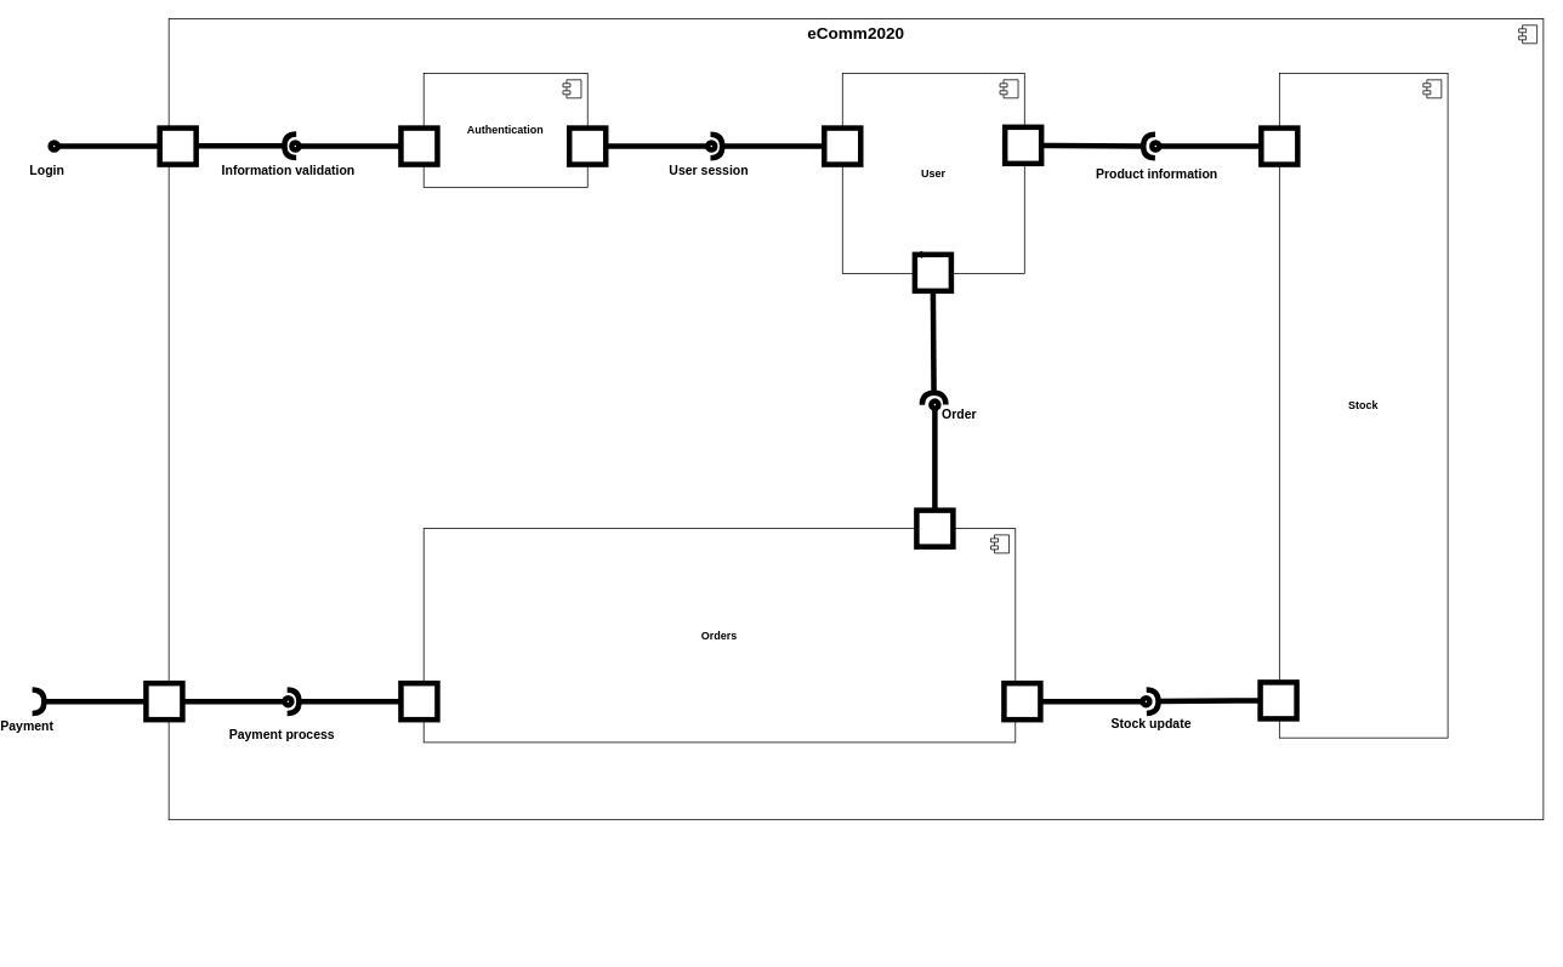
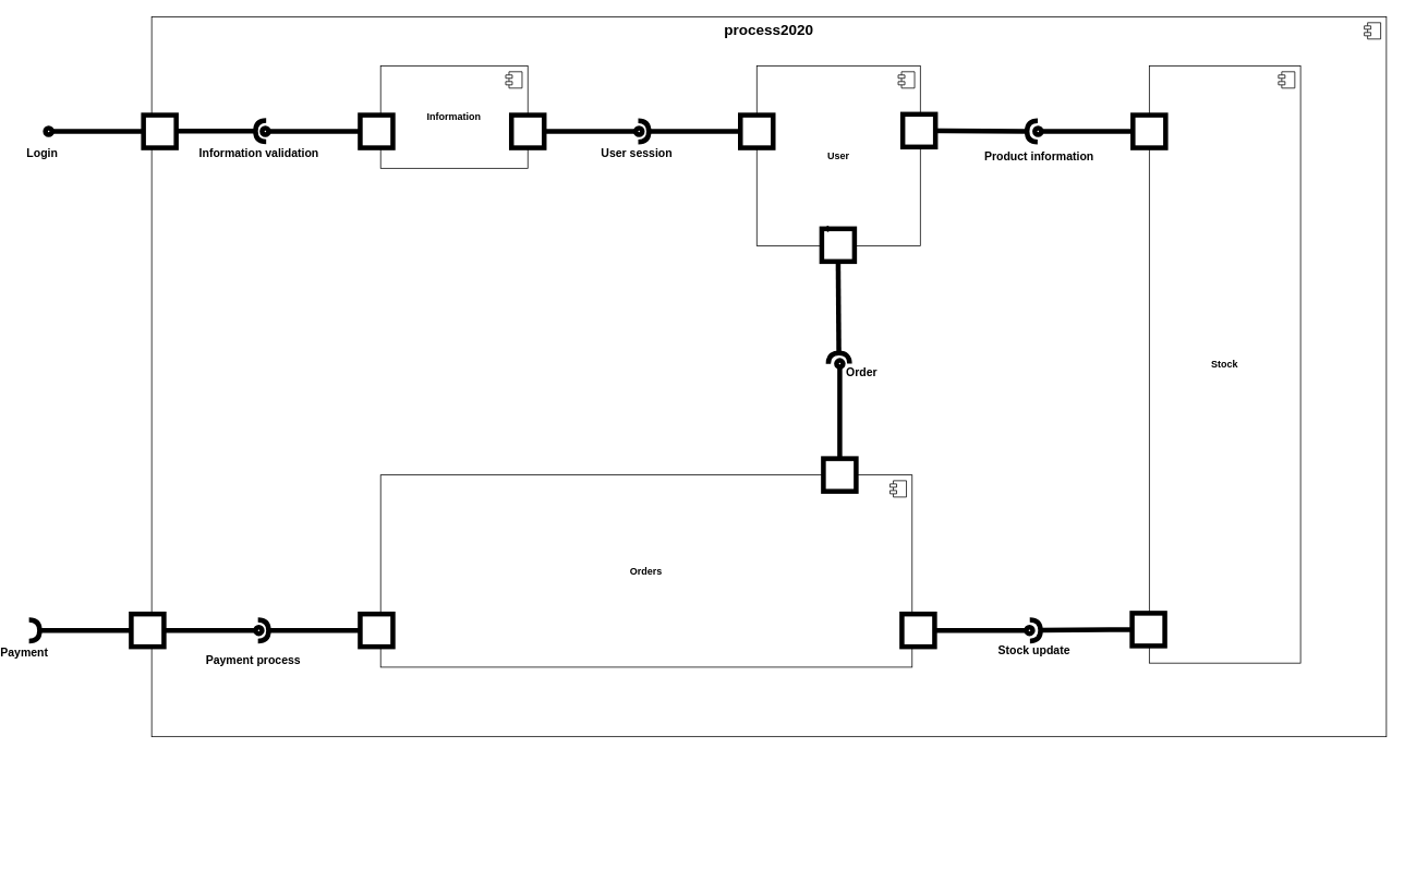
  <mxCell id="0" style=";html=1;" />
  <mxCell id="1" style=";html=1;" parent="0" />
- <mxCell id="2" value="&lt;b&gt;&lt;font style=&quot;font-size: 18px;&quot;&gt;eComm2020&lt;/font&gt;&lt;/b&gt;" style="html=1;dropTarget=0;whiteSpace=wrap;rounded=0;labelBackgroundColor=none;verticalAlign=top;" vertex="1" parent="1"><mxGeometry x="170" y="20" width="1510" height="880" as="geometry" /></mxCell>
+ <mxCell id="2" value="&lt;b&gt;&lt;font style=&quot;font-size: 18px;&quot;&gt;process2020&lt;/font&gt;&lt;/b&gt;" style="html=1;dropTarget=0;whiteSpace=wrap;rounded=0;labelBackgroundColor=none;verticalAlign=top;" vertex="1" parent="1"><mxGeometry x="170" y="20" width="1510" height="880" as="geometry" /></mxCell>
  <mxCell id="3" value="" style="shape=module;jettyWidth=8;jettyHeight=4;rounded=0;labelBackgroundColor=none;" vertex="1" parent="2"><mxGeometry x="1" width="20" height="20" relative="1" as="geometry"><mxPoint x="-27" y="7" as="offset" /></mxGeometry></mxCell>
  <mxCell id="4" value="" style="ellipse;whiteSpace=wrap;html=1;align=center;aspect=fixed;fillColor=none;strokeColor=none;resizable=0;perimeter=centerPerimeter;rotatable=0;allowArrows=0;points=[];outlineConnect=1;" vertex="1" parent="1"><mxGeometry x="730" y="1030" width="10" height="10" as="geometry" /></mxCell>
  <mxCell id="5" value="" style="ellipse;whiteSpace=wrap;html=1;align=center;aspect=fixed;fillColor=none;strokeColor=none;resizable=0;perimeter=centerPerimeter;rotatable=0;allowArrows=0;points=[];outlineConnect=1;strokeWidth=6;" vertex="1" parent="1"><mxGeometry x="590" y="1000" width="10" height="10" as="geometry" /></mxCell>
  <mxCell id="6" value="" style="group" vertex="1" connectable="0" parent="1"><mxGeometry x="20" y="750" width="165" height="40" as="geometry" /></mxCell>
  <mxCell id="7" value="" style="rounded=0;orthogonalLoop=1;jettySize=auto;html=1;endArrow=halfCircle;endFill=0;endSize=6;strokeWidth=6;sketch=0;fontSize=12;curved=1;exitX=0;exitY=0.5;exitDx=0;exitDy=0;" edge="1" parent="6" source="9"><mxGeometry relative="1" as="geometry"><mxPoint x="120" y="20" as="sourcePoint" /><mxPoint y="20" as="targetPoint" /></mxGeometry></mxCell>
  <mxCell id="8" value="&lt;font style=&quot;font-size: 14px;&quot;&gt;&lt;b&gt;Payment&lt;/b&gt;&lt;/font&gt;" style="edgeLabel;html=1;align=center;verticalAlign=middle;resizable=0;points=[];" vertex="1" connectable="0" parent="7"><mxGeometry x="-0.248" y="-1" relative="1" as="geometry"><mxPoint x="-85" y="27" as="offset" /></mxGeometry></mxCell>
  <mxCell id="9" value="" style="rounded=0;whiteSpace=wrap;html=1;strokeWidth=6;" vertex="1" parent="6"><mxGeometry x="125" width="40" height="40" as="geometry" /></mxCell>
- <mxCell id="10" value="&lt;b&gt;Authentication&lt;/b&gt;" style="html=1;dropTarget=0;whiteSpace=wrap;verticalAlign=middle;" vertex="1" parent="1"><mxGeometry x="450" y="80" width="180" height="125" as="geometry" /></mxCell>
+ <mxCell id="10" value="&lt;b&gt;Information&lt;/b&gt;" style="html=1;dropTarget=0;whiteSpace=wrap;verticalAlign=middle;" vertex="1" parent="1"><mxGeometry x="450" y="80" width="180" height="125" as="geometry" /></mxCell>
  <mxCell id="11" value="" style="shape=module;jettyWidth=8;jettyHeight=4;" vertex="1" parent="10"><mxGeometry x="1" width="20" height="20" relative="1" as="geometry"><mxPoint x="-27" y="7" as="offset" /></mxGeometry></mxCell>
  <mxCell id="12" value="&lt;b&gt;Stock&lt;/b&gt;" style="html=1;dropTarget=0;whiteSpace=wrap;verticalAlign=middle;" vertex="1" parent="1"><mxGeometry x="1390" y="80" width="185" height="730" as="geometry" /></mxCell>
  <mxCell id="13" value="" style="shape=module;jettyWidth=8;jettyHeight=4;" vertex="1" parent="12"><mxGeometry x="1" width="20" height="20" relative="1" as="geometry"><mxPoint x="-27" y="7" as="offset" /></mxGeometry></mxCell>
  <mxCell id="14" value="&lt;b&gt;Orders&lt;/b&gt;" style="html=1;dropTarget=0;whiteSpace=wrap;verticalAlign=middle;" vertex="1" parent="1"><mxGeometry x="450" y="580" width="650" height="235" as="geometry" /></mxCell>
  <mxCell id="15" value="" style="shape=module;jettyWidth=8;jettyHeight=4;" vertex="1" parent="14"><mxGeometry x="1" width="20" height="20" relative="1" as="geometry"><mxPoint x="-27" y="7" as="offset" /></mxGeometry></mxCell>
  <mxCell id="16" value="&lt;b&gt;User&lt;/b&gt;" style="html=1;dropTarget=0;whiteSpace=wrap;verticalAlign=middle;" vertex="1" parent="1"><mxGeometry x="910" y="80" width="200" height="220" as="geometry" /></mxCell>
  <mxCell id="17" value="" style="shape=module;jettyWidth=8;jettyHeight=4;" vertex="1" parent="16"><mxGeometry x="1" width="20" height="20" relative="1" as="geometry"><mxPoint x="-27" y="7" as="offset" /></mxGeometry></mxCell>
  <mxCell id="18" value="" style="rounded=0;orthogonalLoop=1;jettySize=auto;html=1;endArrow=halfCircle;endFill=0;endSize=6;strokeWidth=6;sketch=0;fontSize=12;curved=1;exitX=0;exitY=0.5;exitDx=0;exitDy=0;" edge="1" parent="1"><mxGeometry relative="1" as="geometry"><mxPoint x="185" y="159.5" as="sourcePoint" /><mxPoint x="310" y="159.5" as="targetPoint" /></mxGeometry></mxCell>
  <mxCell id="19" value="" style="group" vertex="1" connectable="0" parent="1"><mxGeometry x="40" y="140" width="160" height="40" as="geometry" /></mxCell>
  <mxCell id="20" value="" style="html=1;rounded=0;strokeWidth=6;" vertex="1" parent="19"><mxGeometry x="120" width="40" height="40" as="geometry" /></mxCell>
  <mxCell id="21" value="" style="endArrow=none;html=1;rounded=0;align=center;verticalAlign=top;endFill=0;labelBackgroundColor=none;endSize=2;strokeWidth=6;" edge="1" parent="19" source="20" target="23"><mxGeometry relative="1" as="geometry" /></mxCell>
  <mxCell id="22" value="&lt;font style=&quot;font-size: 14px;&quot;&gt;&lt;b&gt;Login&lt;/b&gt;&lt;/font&gt;" style="edgeLabel;html=1;align=center;verticalAlign=middle;resizable=0;points=[];" vertex="1" connectable="0" parent="21"><mxGeometry x="0.321" y="1" relative="1" as="geometry"><mxPoint x="-51" y="25" as="offset" /></mxGeometry></mxCell>
  <mxCell id="23" value="" style="ellipse;html=1;fontSize=11;align=center;fillColor=none;points=[];aspect=fixed;resizable=0;verticalAlign=bottom;labelPosition=center;verticalLabelPosition=top;flipH=1;strokeWidth=6;" vertex="1" parent="19"><mxGeometry y="16" width="8" height="8" as="geometry" /></mxCell>
  <mxCell id="24" value="" style="group" vertex="1" connectable="0" parent="1"><mxGeometry x="305" y="140" width="160" height="40" as="geometry" /></mxCell>
  <mxCell id="25" value="" style="html=1;rounded=0;strokeWidth=6;" vertex="1" parent="24"><mxGeometry x="120" width="40" height="40" as="geometry" /></mxCell>
  <mxCell id="26" value="" style="endArrow=none;html=1;rounded=0;align=center;verticalAlign=top;endFill=0;labelBackgroundColor=none;endSize=2;strokeWidth=6;" edge="1" source="25" target="28" parent="24"><mxGeometry relative="1" as="geometry" /></mxCell>
  <mxCell id="27" value="&lt;font style=&quot;font-size: 14px;&quot;&gt;&lt;b&gt;Information validation&lt;br&gt;&lt;/b&gt;&lt;/font&gt;" style="edgeLabel;html=1;align=center;verticalAlign=middle;resizable=0;points=[];" vertex="1" connectable="0" parent="26"><mxGeometry x="0.321" y="1" relative="1" as="geometry"><mxPoint x="-51" y="25" as="offset" /></mxGeometry></mxCell>
  <mxCell id="28" value="" style="ellipse;html=1;fontSize=11;align=center;fillColor=none;points=[];aspect=fixed;resizable=0;verticalAlign=bottom;labelPosition=center;verticalLabelPosition=top;flipH=1;strokeWidth=6;" vertex="1" parent="24"><mxGeometry y="16" width="8" height="8" as="geometry" /></mxCell>
  <mxCell id="29" value="" style="group;rotation=0;direction=west;" vertex="1" connectable="0" parent="1"><mxGeometry x="1250" y="140" width="160" height="40" as="geometry" /></mxCell>
  <mxCell id="30" value="" style="html=1;rounded=0;strokeWidth=6;rotation=0;" vertex="1" parent="29"><mxGeometry x="120" width="40" height="40" as="geometry" /></mxCell>
  <mxCell id="31" value="" style="endArrow=none;html=1;rounded=0;align=center;verticalAlign=top;endFill=0;labelBackgroundColor=none;endSize=2;strokeWidth=6;" edge="1" parent="29" source="30" target="33"><mxGeometry relative="1" as="geometry" /></mxCell>
  <mxCell id="32" value="&lt;font style=&quot;font-size: 14px;&quot;&gt;&lt;b&gt;Product information&lt;br&gt;&lt;/b&gt;&lt;/font&gt;" style="edgeLabel;html=1;align=center;verticalAlign=middle;resizable=0;points=[];rotation=0;" vertex="1" connectable="0" parent="31"><mxGeometry x="0.321" y="1" relative="1" as="geometry"><mxPoint x="-42" y="29" as="offset" /></mxGeometry></mxCell>
  <mxCell id="33" value="" style="ellipse;html=1;fontSize=11;align=center;fillColor=none;points=[];aspect=fixed;resizable=0;verticalAlign=bottom;labelPosition=center;verticalLabelPosition=top;flipH=1;strokeWidth=6;rotation=0;" vertex="1" parent="29"><mxGeometry y="16" width="8" height="8" as="geometry" /></mxCell>
  <mxCell id="34" value="" style="group;flipV=1;flipH=1;" vertex="1" connectable="0" parent="1"><mxGeometry x="1087.5" y="750" width="160" height="40" as="geometry" /></mxCell>
  <mxCell id="35" value="" style="html=1;rounded=0;strokeWidth=6;" vertex="1" parent="34"><mxGeometry width="40" height="40" as="geometry" /></mxCell>
  <mxCell id="36" value="" style="endArrow=none;html=1;rounded=0;align=center;verticalAlign=top;endFill=0;labelBackgroundColor=none;endSize=2;strokeWidth=6;" edge="1" parent="34" source="35" target="38"><mxGeometry relative="1" as="geometry" /></mxCell>
  <mxCell id="37" value="&lt;font style=&quot;font-size: 14px;&quot;&gt;&lt;b&gt;Stock update&lt;br&gt;&lt;/b&gt;&lt;/font&gt;" style="edgeLabel;html=1;align=center;verticalAlign=middle;resizable=0;points=[];" vertex="1" connectable="0" parent="36"><mxGeometry x="0.321" y="1" relative="1" as="geometry"><mxPoint x="47" y="25" as="offset" /></mxGeometry></mxCell>
  <mxCell id="38" value="" style="ellipse;html=1;fontSize=11;align=center;fillColor=none;points=[];aspect=fixed;resizable=0;verticalAlign=bottom;labelPosition=center;verticalLabelPosition=top;flipH=1;strokeWidth=6;" vertex="1" parent="34"><mxGeometry x="152" y="16" width="8" height="8" as="geometry" /></mxCell>
  <mxCell id="39" value="" style="group;flipV=0;flipH=1;" vertex="1" connectable="0" parent="1"><mxGeometry x="185" y="766" width="120" height="8" as="geometry" /></mxCell>
  <mxCell id="40" value="" style="endArrow=none;html=1;rounded=0;align=center;verticalAlign=top;endFill=0;labelBackgroundColor=none;endSize=2;strokeWidth=6;" edge="1" parent="39" target="41"><mxGeometry relative="1" as="geometry"><mxPoint y="4" as="sourcePoint" /></mxGeometry></mxCell>
  <mxCell id="41" value="" style="ellipse;html=1;fontSize=11;align=center;fillColor=none;points=[];aspect=fixed;resizable=0;verticalAlign=bottom;labelPosition=center;verticalLabelPosition=top;flipH=1;strokeWidth=6;" vertex="1" parent="39"><mxGeometry x="112" width="8" height="8" as="geometry" /></mxCell>
  <mxCell id="42" value="" style="group;flipV=1;flipH=1;" vertex="1" connectable="0" parent="1"><mxGeometry x="610" y="140" width="295" height="40" as="geometry" /></mxCell>
  <mxCell id="43" value="" style="html=1;rounded=0;strokeWidth=6;" vertex="1" parent="42"><mxGeometry width="40" height="40" as="geometry" /></mxCell>
  <mxCell id="44" value="" style="endArrow=none;html=1;rounded=0;align=center;verticalAlign=top;endFill=0;labelBackgroundColor=none;endSize=2;strokeWidth=6;" edge="1" parent="42" source="43" target="46"><mxGeometry relative="1" as="geometry" /></mxCell>
  <mxCell id="45" value="&lt;font style=&quot;font-size: 14px;&quot;&gt;&lt;b&gt;User session&lt;br&gt;&lt;/b&gt;&lt;/font&gt;" style="edgeLabel;html=1;align=center;verticalAlign=middle;resizable=0;points=[];" vertex="1" connectable="0" parent="44"><mxGeometry x="0.321" y="1" relative="1" as="geometry"><mxPoint x="38" y="27" as="offset" /></mxGeometry></mxCell>
  <mxCell id="46" value="" style="ellipse;html=1;fontSize=11;align=center;fillColor=none;points=[];aspect=fixed;resizable=0;verticalAlign=bottom;labelPosition=center;verticalLabelPosition=top;flipH=1;strokeWidth=6;" vertex="1" parent="42"><mxGeometry x="152" y="16" width="8" height="8" as="geometry" /></mxCell>
  <mxCell id="47" value="" style="group;flipH=0;flipV=1;" vertex="1" connectable="0" parent="42"><mxGeometry x="155" width="165" height="40" as="geometry" /></mxCell>
  <mxCell id="48" value="" style="rounded=0;orthogonalLoop=1;jettySize=auto;html=1;endArrow=halfCircle;endFill=0;endSize=6;strokeWidth=6;sketch=0;fontSize=12;curved=1;exitX=0;exitY=0.5;exitDx=0;exitDy=0;" edge="1" parent="47" source="49"><mxGeometry relative="1" as="geometry"><mxPoint x="120" y="20" as="sourcePoint" /><mxPoint y="20" as="targetPoint" /></mxGeometry></mxCell>
  <mxCell id="49" value="" style="rounded=0;whiteSpace=wrap;html=1;strokeWidth=6;" vertex="1" parent="47"><mxGeometry x="125" width="40" height="40" as="geometry" /></mxCell>
  <mxCell id="50" value="" style="group;flipH=1;rotation=0;direction=west;" vertex="1" connectable="0" parent="1"><mxGeometry x="1087.5" y="140" width="165" height="40" as="geometry" /></mxCell>
  <mxCell id="51" value="" style="rounded=0;orthogonalLoop=1;jettySize=auto;html=1;endArrow=halfCircle;endFill=0;endSize=6;strokeWidth=6;sketch=0;fontSize=12;curved=1;exitX=0;exitY=0.5;exitDx=0;exitDy=0;" edge="1" parent="50" source="52"><mxGeometry relative="1" as="geometry"><mxPoint x="46" y="19" as="sourcePoint" /><mxPoint x="166" y="20" as="targetPoint" /></mxGeometry></mxCell>
  <mxCell id="52" value="" style="rounded=0;whiteSpace=wrap;html=1;strokeWidth=6;rotation=0;" vertex="1" parent="50"><mxGeometry x="1" y="-1" width="40" height="40" as="geometry" /></mxCell>
  <mxCell id="53" value="" style="group;flipH=0;flipV=1;" vertex="1" connectable="0" parent="1"><mxGeometry x="300" y="750" width="165" height="40" as="geometry" /></mxCell>
  <mxCell id="54" value="" style="rounded=0;orthogonalLoop=1;jettySize=auto;html=1;endArrow=halfCircle;endFill=0;endSize=6;strokeWidth=6;sketch=0;fontSize=12;curved=1;exitX=0;exitY=0.5;exitDx=0;exitDy=0;" edge="1" parent="53" source="55"><mxGeometry relative="1" as="geometry"><mxPoint x="120" y="20" as="sourcePoint" /><mxPoint y="20" as="targetPoint" /></mxGeometry></mxCell>
  <mxCell id="55" value="" style="rounded=0;whiteSpace=wrap;html=1;strokeWidth=6;" vertex="1" parent="53"><mxGeometry x="125" width="40" height="40" as="geometry" /></mxCell>
  <mxCell id="56" value="&lt;font style=&quot;font-size: 14px;&quot;&gt;&lt;b&gt;Payment process&lt;br&gt;&lt;/b&gt;&lt;/font&gt;" style="edgeLabel;html=1;align=center;verticalAlign=middle;resizable=0;points=[];" vertex="1" connectable="0" parent="1"><mxGeometry x="781" y="804" as="geometry"><mxPoint x="-488" y="2" as="offset" /></mxGeometry></mxCell>
  <mxCell id="57" value="" style="group;flipH=0;rotation=0;direction=west;" vertex="1" connectable="0" parent="1"><mxGeometry x="1245" y="750" width="165" height="40" as="geometry" /></mxCell>
  <mxCell id="58" value="" style="rounded=0;orthogonalLoop=1;jettySize=auto;html=1;endArrow=halfCircle;endFill=0;endSize=6;strokeWidth=6;sketch=0;fontSize=12;curved=1;exitX=0;exitY=0.5;exitDx=0;exitDy=0;" edge="1" parent="57" source="59"><mxGeometry relative="1" as="geometry"><mxPoint x="119" y="19" as="sourcePoint" /><mxPoint x="-1" y="20" as="targetPoint" /></mxGeometry></mxCell>
  <mxCell id="59" value="" style="rounded=0;whiteSpace=wrap;html=1;strokeWidth=6;rotation=0;" vertex="1" parent="57"><mxGeometry x="124" y="-1" width="40" height="40" as="geometry" /></mxCell>
  <mxCell id="60" value="" style="group;flipV=1;flipH=1;rotation=-90;" vertex="1" connectable="0" parent="1"><mxGeometry x="931.5" y="500" width="160" height="40" as="geometry" /></mxCell>
  <mxCell id="61" value="" style="html=1;rounded=0;strokeWidth=6;rotation=-90;" vertex="1" parent="60"><mxGeometry x="60" y="60" width="40" height="40" as="geometry" /></mxCell>
  <mxCell id="62" value="" style="endArrow=none;html=1;rounded=0;align=center;verticalAlign=top;endFill=0;labelBackgroundColor=none;endSize=2;strokeWidth=6;" edge="1" parent="60" source="61" target="64"><mxGeometry relative="1" as="geometry" /></mxCell>
  <mxCell id="63" value="&lt;font style=&quot;font-size: 14px;&quot;&gt;&lt;b&gt;Order&lt;br&gt;&lt;/b&gt;&lt;/font&gt;" style="edgeLabel;html=1;align=center;verticalAlign=middle;resizable=0;points=[];rotation=0;" vertex="1" connectable="0" parent="62"><mxGeometry x="0.321" y="1" relative="1" as="geometry"><mxPoint x="27" y="-32" as="offset" /></mxGeometry></mxCell>
  <mxCell id="64" value="" style="ellipse;html=1;fontSize=11;align=center;fillColor=none;points=[];aspect=fixed;resizable=0;verticalAlign=bottom;labelPosition=center;verticalLabelPosition=top;flipH=1;strokeWidth=6;rotation=-90;" vertex="1" parent="60"><mxGeometry x="76" y="-60" width="8" height="8" as="geometry" /></mxCell>
  <mxCell id="65" value="" style="group;flipH=0;rotation=-90;direction=west;" vertex="1" connectable="0" parent="1"><mxGeometry x="927.5" y="340" width="165" height="40" as="geometry" /></mxCell>
  <mxCell id="66" value="" style="rounded=0;orthogonalLoop=1;jettySize=auto;html=1;endArrow=halfCircle;endFill=0;endSize=6;strokeWidth=6;sketch=0;fontSize=12;curved=1;exitX=0;exitY=0.5;exitDx=0;exitDy=0;" edge="1" parent="65" source="67"><mxGeometry relative="1" as="geometry"><mxPoint x="82" y="-16" as="sourcePoint" /><mxPoint x="83" y="104" as="targetPoint" /></mxGeometry></mxCell>
  <mxCell id="67" value="" style="rounded=0;whiteSpace=wrap;html=1;strokeWidth=6;rotation=-90;" vertex="1" parent="65"><mxGeometry x="62" y="-61" width="40" height="40" as="geometry" /></mxCell>
  <mxCell id="68" style="edgeStyle=orthogonalEdgeStyle;orthogonalLoop=1;jettySize=auto;html=1;exitX=1;exitY=0.75;exitDx=0;exitDy=0;entryX=1;entryY=0;entryDx=0;entryDy=0;" edge="1" parent="65" source="67" target="67"><mxGeometry relative="1" as="geometry" /></mxCell>
